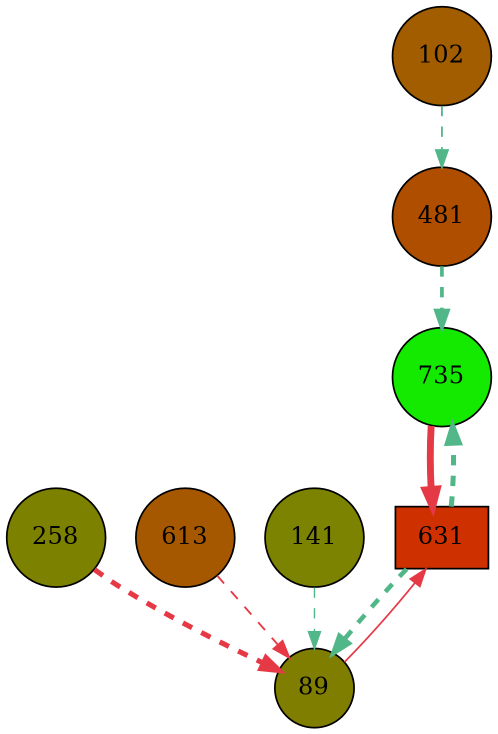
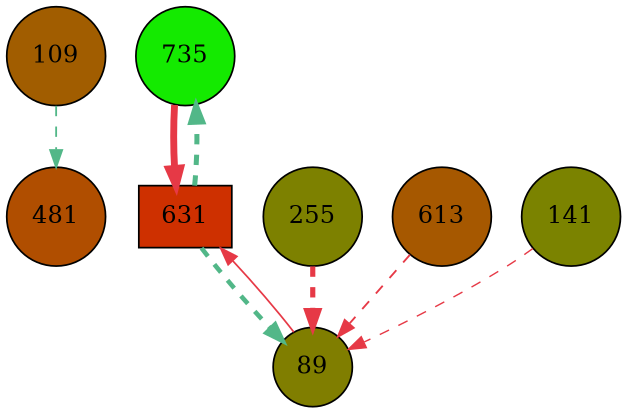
  digraph {
    rankdir=TB
    node [shape=circle style=filled]
    edge [color="#52b788" style=dashed]
    n1 [fillcolor="#b04e00" label=481]
    n2 [fillcolor="#14ea00" label=735]
    n3 [fillcolor="#ce3000" label=631 shape=box]
-   n4 [fillcolor="#7d8100" label=258]
+   n4 [fillcolor="#7d8100" label=255]
    n5 [fillcolor="#807e00" label=89]
    n6 [fillcolor="#a65800" label=613]
    n7 [fillcolor="#7b8300" label=141]
-   n8 [fillcolor="#a15d00" label=102]
-   n1 -> n2 [penwidth=2.17]
+   n8 [fillcolor="#a15d00" label=109]
    n2 -> n3 [color="#e63946" penwidth=4.00 style=""]
    n3 -> n2 [penwidth=2.92]
    n3 -> n5 [penwidth=2.68]
    n4 -> n5 [color="#e63946" penwidth=3.00]
    n5 -> n3 [color="#e63946" penwidth=1.00 style=""]
    n6 -> n5 [color="#e63946" penwidth=1.08]
-   n7 -> n5 [penwidth=0.82]
+   n7 -> n5 [color="#e63946" penwidth=0.82]
    n8 -> n1 [penwidth=1.06]
  }
